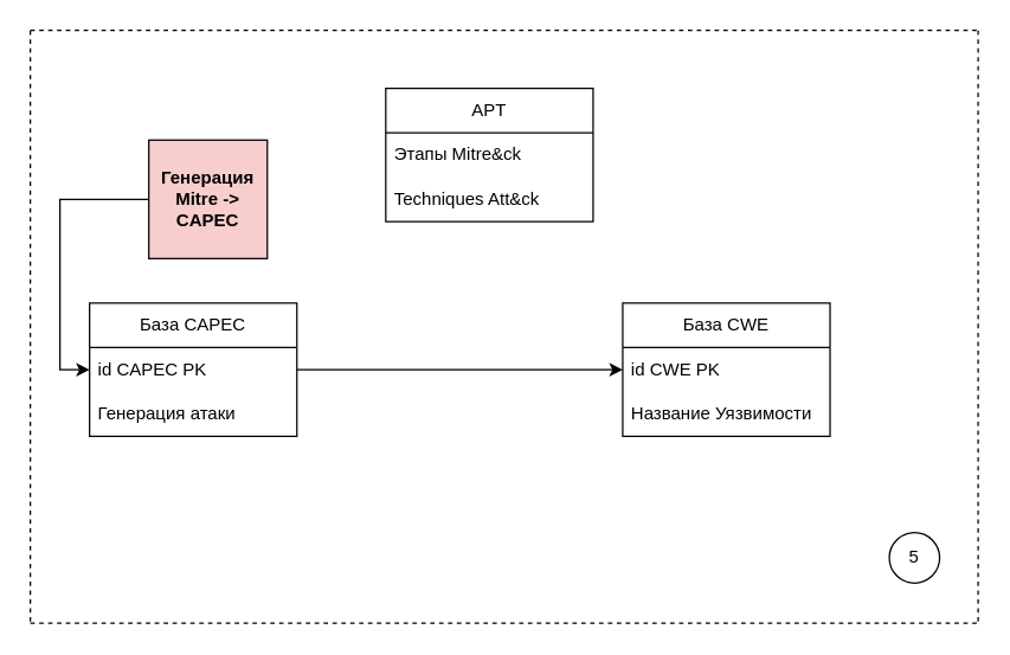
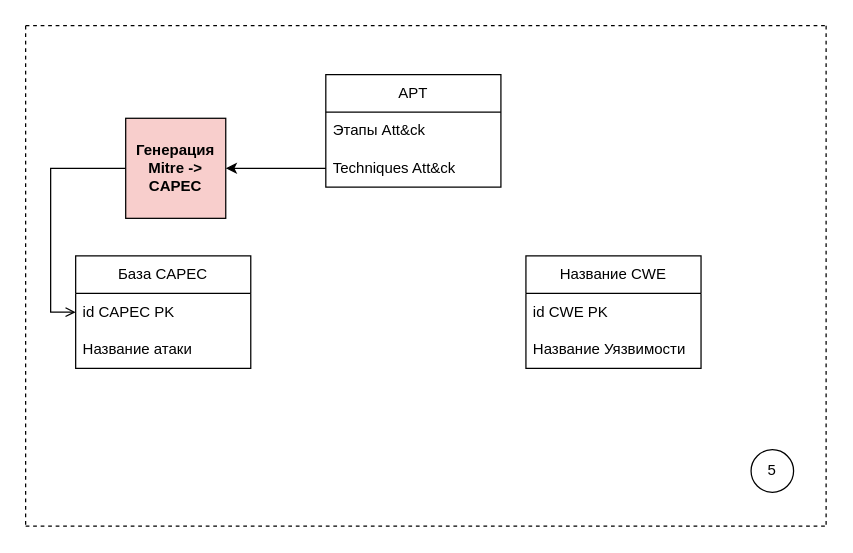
  <mxCell id="0" />
  <mxCell id="1" parent="0" />
  <mxCell id="2" value="" style="endArrow=none;dashed=1;html=1;rounded=0;" parent="1" edge="1"><mxGeometry width="50" height="50" relative="1" as="geometry"><mxPoint x="20" y="20" as="sourcePoint" /><mxPoint x="660" y="20" as="targetPoint" /></mxGeometry></mxCell>
  <mxCell id="3" value="" style="endArrow=none;dashed=1;html=1;rounded=0;" parent="1" edge="1"><mxGeometry width="50" height="50" relative="1" as="geometry"><mxPoint x="20" y="20" as="sourcePoint" /><mxPoint x="20" y="420" as="targetPoint" /></mxGeometry></mxCell>
  <mxCell id="4" value="" style="endArrow=none;dashed=1;html=1;rounded=0;" parent="1" edge="1"><mxGeometry width="50" height="50" relative="1" as="geometry"><mxPoint x="20" y="420" as="sourcePoint" /><mxPoint x="660" y="420" as="targetPoint" /></mxGeometry></mxCell>
  <mxCell id="5" value="База CAPEC" style="swimlane;fontStyle=0;childLayout=stackLayout;horizontal=1;startSize=30;horizontalStack=0;resizeParent=1;resizeParentMax=0;resizeLast=0;collapsible=1;marginBottom=0;whiteSpace=wrap;html=1;" parent="1" vertex="1"><mxGeometry x="60" y="204" width="140" height="90" as="geometry" /></mxCell>
  <mxCell id="6" value="id CAPEC PK" style="text;strokeColor=none;fillColor=none;align=left;verticalAlign=middle;spacingLeft=4;spacingRight=4;overflow=hidden;points=[[0,0.5],[1,0.5]];portConstraint=eastwest;rotatable=0;whiteSpace=wrap;html=1;" parent="5" vertex="1"><mxGeometry y="30" width="140" height="30" as="geometry" /></mxCell>
- <mxCell id="7" value="Генерация атаки" style="text;strokeColor=none;fillColor=none;align=left;verticalAlign=middle;spacingLeft=4;spacingRight=4;overflow=hidden;points=[[0,0.5],[1,0.5]];portConstraint=eastwest;rotatable=0;whiteSpace=wrap;html=1;" parent="5" vertex="1"><mxGeometry y="60" width="140" height="30" as="geometry" /></mxCell>
- <mxCell id="8" value="База CWE" style="swimlane;fontStyle=0;childLayout=stackLayout;horizontal=1;startSize=30;horizontalStack=0;resizeParent=1;resizeParentMax=0;resizeLast=0;collapsible=1;marginBottom=0;whiteSpace=wrap;html=1;" parent="1" vertex="1"><mxGeometry x="420" y="204" width="140" height="90" as="geometry" /></mxCell>
+ <mxCell id="7" value="Название атаки" style="text;strokeColor=none;fillColor=none;align=left;verticalAlign=middle;spacingLeft=4;spacingRight=4;overflow=hidden;points=[[0,0.5],[1,0.5]];portConstraint=eastwest;rotatable=0;whiteSpace=wrap;html=1;" parent="5" vertex="1"><mxGeometry y="60" width="140" height="30" as="geometry" /></mxCell>
+ <mxCell id="8" value="Название CWE" style="swimlane;fontStyle=0;childLayout=stackLayout;horizontal=1;startSize=30;horizontalStack=0;resizeParent=1;resizeParentMax=0;resizeLast=0;collapsible=1;marginBottom=0;whiteSpace=wrap;html=1;" parent="1" vertex="1"><mxGeometry x="420" y="204" width="140" height="90" as="geometry" /></mxCell>
  <mxCell id="9" value="id CWE PK" style="text;strokeColor=none;fillColor=none;align=left;verticalAlign=middle;spacingLeft=4;spacingRight=4;overflow=hidden;points=[[0,0.5],[1,0.5]];portConstraint=eastwest;rotatable=0;whiteSpace=wrap;html=1;" parent="8" vertex="1"><mxGeometry y="30" width="140" height="30" as="geometry" /></mxCell>
  <mxCell id="10" value="Название Уязвимости" style="text;strokeColor=none;fillColor=none;align=left;verticalAlign=middle;spacingLeft=4;spacingRight=4;overflow=hidden;points=[[0,0.5],[1,0.5]];portConstraint=eastwest;rotatable=0;whiteSpace=wrap;html=1;" parent="8" vertex="1"><mxGeometry y="60" width="140" height="30" as="geometry" /></mxCell>
  <mxCell id="11" value="5" style="ellipse;whiteSpace=wrap;html=1;aspect=fixed;" parent="1" vertex="1"><mxGeometry x="600" y="359" width="34" height="34" as="geometry" /></mxCell>
  <mxCell id="12" value="APT" style="swimlane;fontStyle=0;childLayout=stackLayout;horizontal=1;startSize=30;horizontalStack=0;resizeParent=1;resizeParentMax=0;resizeLast=0;collapsible=1;marginBottom=0;whiteSpace=wrap;html=1;" parent="1" vertex="1"><mxGeometry x="260" y="59" width="140" height="90" as="geometry" /></mxCell>
- <mxCell id="13" value="Этапы Mitre&amp;amp;ck" style="text;strokeColor=none;fillColor=none;align=left;verticalAlign=middle;spacingLeft=4;spacingRight=4;overflow=hidden;points=[[0,0.5],[1,0.5]];portConstraint=eastwest;rotatable=0;whiteSpace=wrap;html=1;" parent="12" vertex="1"><mxGeometry y="30" width="140" height="30" as="geometry" /></mxCell>
+ <mxCell id="13" value="Этапы Att&amp;amp;ck" style="text;strokeColor=none;fillColor=none;align=left;verticalAlign=middle;spacingLeft=4;spacingRight=4;overflow=hidden;points=[[0,0.5],[1,0.5]];portConstraint=eastwest;rotatable=0;whiteSpace=wrap;html=1;" parent="12" vertex="1"><mxGeometry y="30" width="140" height="30" as="geometry" /></mxCell>
  <mxCell id="14" value="Techniques Att&amp;amp;ck" style="text;strokeColor=none;fillColor=none;align=left;verticalAlign=middle;spacingLeft=4;spacingRight=4;overflow=hidden;points=[[0,0.5],[1,0.5]];portConstraint=eastwest;rotatable=0;whiteSpace=wrap;html=1;" parent="12" vertex="1"><mxGeometry y="60" width="140" height="30" as="geometry" /></mxCell>
- <mxCell id="15" style="edgeStyle=orthogonalEdgeStyle;rounded=0;orthogonalLoop=1;jettySize=auto;html=1;exitX=0;exitY=0.5;exitDx=0;exitDy=0;entryX=0;entryY=0.5;entryDx=0;entryDy=0;" parent="1" source="16" target="6" edge="1"><mxGeometry relative="1" as="geometry" /></mxCell>
+ <mxCell id="15" style="edgeStyle=orthogonalEdgeStyle;rounded=0;orthogonalLoop=1;jettySize=auto;html=1;exitX=0;exitY=0.5;exitDx=0;exitDy=0;entryX=0;entryY=0.5;entryDx=0;entryDy=0;endArrow=open;" parent="1" source="16" target="6" edge="1"><mxGeometry relative="1" as="geometry" /></mxCell>
  <mxCell id="16" value="&lt;b&gt;Генерация Mitre -&amp;gt; CAPEC&lt;/b&gt;" style="whiteSpace=wrap;html=1;aspect=fixed;fillColor=#f8cecc;" parent="1" vertex="1"><mxGeometry x="100" y="94" width="80" height="80" as="geometry" /></mxCell>
- <mxCell id="18" style="edgeStyle=orthogonalEdgeStyle;rounded=0;orthogonalLoop=1;jettySize=auto;html=1;exitX=1;exitY=0.5;exitDx=0;exitDy=0;entryX=0;entryY=0.5;entryDx=0;entryDy=0;" parent="1" source="6" target="9" edge="1"><mxGeometry relative="1" as="geometry" /></mxCell>
+ <mxCell id="17" style="edgeStyle=orthogonalEdgeStyle;rounded=0;orthogonalLoop=1;jettySize=auto;html=1;exitX=0;exitY=0.5;exitDx=0;exitDy=0;entryX=1;entryY=0.5;entryDx=0;entryDy=0;" parent="1" source="14" target="16" edge="1"><mxGeometry relative="1" as="geometry" /></mxCell>
  <mxCell id="19" value="" style="endArrow=none;dashed=1;html=1;rounded=0;" edge="1" parent="1"><mxGeometry width="50" height="50" relative="1" as="geometry"><mxPoint x="660" y="20" as="sourcePoint" /><mxPoint x="660" y="420" as="targetPoint" /></mxGeometry></mxCell>
